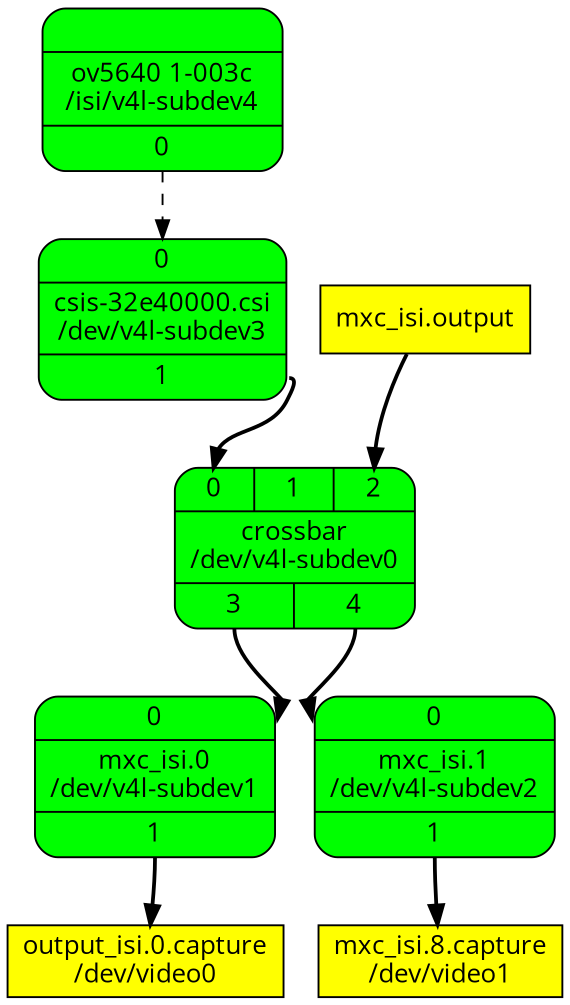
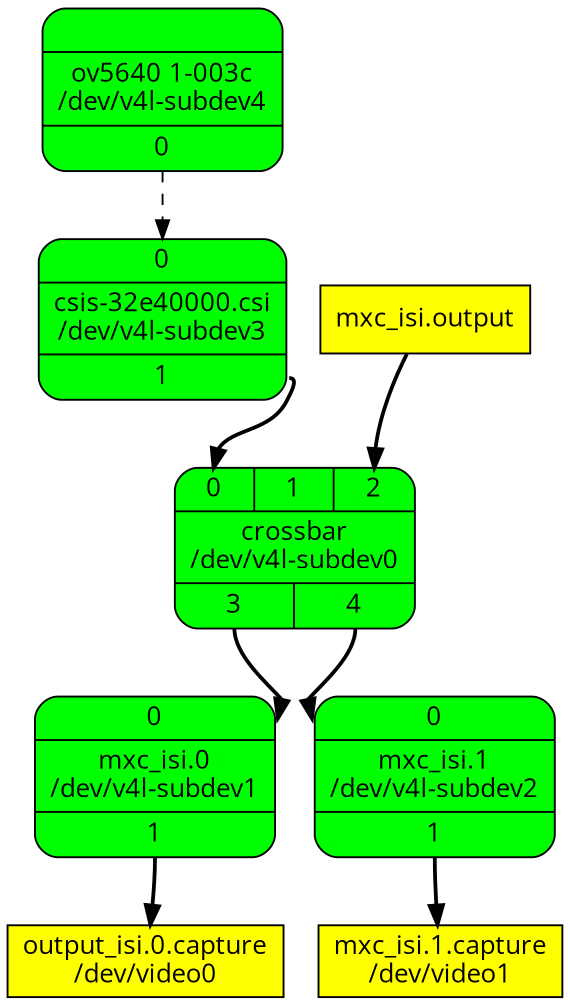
  digraph {
    fontname="Open Sans"
    rankdir=TB
    node [fillcolor=green fontname="Open Sans" shape=Mrecord style=filled]
    edge [fontname="Open Sans" headport=port0 style=bold tailport=port1]
    n1 [label="{{<port0> 0 | <port1> 1 | <port2> 2} | crossbar\n/dev/v4l-subdev0 | {<port3> 3 | <port4> 4}}"]
    n2 [label="{{<port0> 0} | mxc_isi.0\n/dev/v4l-subdev1 | {<port1> 1}}"]
    n3 [label="{{<port0> 0} | mxc_isi.1\n/dev/v4l-subdev2 | {<port1> 1}}"]
    n4 [fillcolor=yellow label="output_isi.0.capture\n/dev/video0" shape=box]
-   n5 [fillcolor=yellow label="mxc_isi.8.capture\n/dev/video1" shape=box]
+   n5 [fillcolor=yellow label="mxc_isi.1.capture\n/dev/video1" shape=box]
    n6 [fillcolor=yellow label="mxc_isi.output\n" shape=box]
    n7 [label="{{<port0> 0} | csis-32e40000.csi\n/dev/v4l-subdev3 | {<port1> 1}}"]
-   n8 [label="{{} | ov5640 1-003c\n/isi/v4l-subdev4 | {<port0> 0}}"]
+   n8 [label="{{} | ov5640 1-003c\n/dev/v4l-subdev4 | {<port0> 0}}"]
    n1 -> n2 [tailport=port3]
    n1 -> n3 [tailport=port4]
    n2 -> n4
    n3 -> n5
    n6 -> n1 [headport=port2]
    n7 -> n1
    n8 -> n7 [style=dashed tailport=port0]
  }
